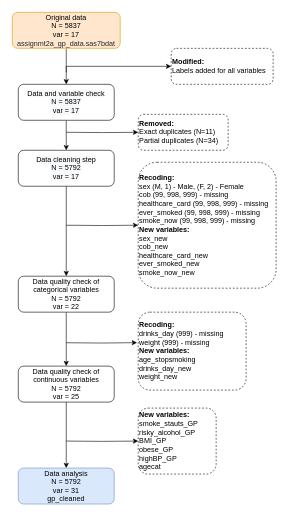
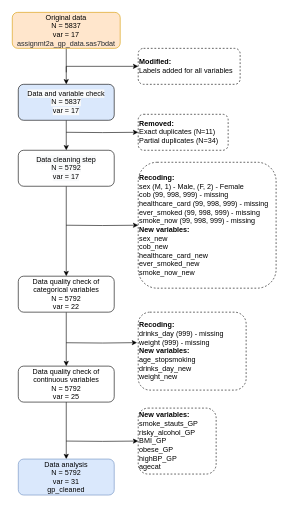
  <mxCell id="0" />
  <mxCell id="1" parent="0" />
  <mxCell id="2" value="" style="edgeStyle=orthogonalEdgeStyle;rounded=0;orthogonalLoop=1;jettySize=auto;html=1;" parent="1" edge="1"><mxGeometry relative="1" as="geometry"><mxPoint x="110" y="200" as="sourcePoint" /><mxPoint x="110" y="250" as="targetPoint" /></mxGeometry></mxCell>
  <mxCell id="3" value="" style="edgeStyle=orthogonalEdgeStyle;rounded=0;orthogonalLoop=1;jettySize=auto;html=1;entryX=0.5;entryY=0;entryDx=0;entryDy=0;" parent="1" source="4" edge="1"><mxGeometry relative="1" as="geometry"><mxPoint x="110" y="140" as="targetPoint" /><Array as="points" /></mxGeometry></mxCell>
  <mxCell id="4" value="&lt;span&gt;Original data&lt;/span&gt;&lt;br&gt;&lt;span&gt;N = 5837&lt;/span&gt;&lt;br&gt;&lt;span&gt;var = 17&lt;/span&gt;&lt;br&gt;&lt;font color=&quot;#24292f&quot;&gt;assignmt2a_gp_data.sas7bdat&lt;/font&gt;" style="rounded=1;whiteSpace=wrap;html=1;fillColor=#ffe6cc;strokeColor=#d79b00;" parent="1" vertex="1"><mxGeometry x="20" y="20" width="180" height="60" as="geometry" /></mxCell>
  <mxCell id="5" value="" style="edgeStyle=orthogonalEdgeStyle;rounded=0;orthogonalLoop=1;jettySize=auto;html=1;entryX=0;entryY=0.5;entryDx=0;entryDy=0;" parent="1" target="6" edge="1"><mxGeometry relative="1" as="geometry"><mxPoint x="110" y="120" as="sourcePoint" /><mxPoint x="10" y="120" as="targetPoint" /><Array as="points"><mxPoint x="110" y="110" /><mxPoint x="220" y="110" /></Array></mxGeometry></mxCell>
- <mxCell id="6" value="&lt;div&gt;&lt;b&gt;Modified:&lt;/b&gt;&lt;/div&gt;&lt;div&gt;&lt;span&gt;Labels added for all variables&amp;nbsp;&lt;/span&gt;&lt;/div&gt;" style="rounded=1;whiteSpace=wrap;html=1;dashed=1;align=left;" parent="1" vertex="1"><mxGeometry x="285" y="80" width="170" height="60" as="geometry" /></mxCell>
- <mxCell id="7" value="&lt;span style=&quot;color: rgb(0 , 0 , 0) ; font-family: &amp;#34;helvetica&amp;#34; ; font-size: 12px ; font-style: normal ; font-weight: 400 ; letter-spacing: normal ; text-indent: 0px ; text-transform: none ; word-spacing: 0px ; background-color: rgb(248 , 249 , 250) ; display: inline ; float: none&quot;&gt;Data and variable check&lt;/span&gt;&lt;br style=&quot;color: rgb(0 , 0 , 0) ; font-family: &amp;#34;helvetica&amp;#34; ; font-size: 12px ; font-style: normal ; font-weight: 400 ; letter-spacing: normal ; text-indent: 0px ; text-transform: none ; word-spacing: 0px ; background-color: rgb(248 , 249 , 250)&quot;&gt;&lt;span style=&quot;color: rgb(0 , 0 , 0) ; font-family: &amp;#34;helvetica&amp;#34; ; font-size: 12px ; font-style: normal ; font-weight: 400 ; letter-spacing: normal ; text-indent: 0px ; text-transform: none ; word-spacing: 0px ; background-color: rgb(248 , 249 , 250) ; display: inline ; float: none&quot;&gt;N = 5837&lt;/span&gt;&lt;br style=&quot;color: rgb(0 , 0 , 0) ; font-family: &amp;#34;helvetica&amp;#34; ; font-size: 12px ; font-style: normal ; font-weight: 400 ; letter-spacing: normal ; text-indent: 0px ; text-transform: none ; word-spacing: 0px ; background-color: rgb(248 , 249 , 250)&quot;&gt;&lt;span style=&quot;color: rgb(0 , 0 , 0) ; font-family: &amp;#34;helvetica&amp;#34; ; font-size: 12px ; font-style: normal ; font-weight: 400 ; letter-spacing: normal ; text-indent: 0px ; text-transform: none ; word-spacing: 0px ; background-color: rgb(248 , 249 , 250) ; display: inline ; float: none&quot;&gt;var = 17&lt;/span&gt;" style="rounded=1;whiteSpace=wrap;html=1;align=center;" parent="1" vertex="1"><mxGeometry x="30" y="140" width="160" height="60" as="geometry" /></mxCell>
+ <mxCell id="6" value="&lt;div&gt;&lt;b&gt;Modified:&lt;/b&gt;&lt;/div&gt;&lt;div&gt;&lt;span&gt;Labels added for all variables&amp;nbsp;&lt;/span&gt;&lt;/div&gt;" style="rounded=1;whiteSpace=wrap;html=1;dashed=1;align=left;" parent="1" vertex="1"><mxGeometry x="230" y="80" width="170" height="60" as="geometry" /></mxCell>
+ <mxCell id="7" value="&lt;span style=&quot;color: rgb(0 , 0 , 0) ; font-family: &amp;#34;helvetica&amp;#34; ; font-size: 12px ; font-style: normal ; font-weight: 400 ; letter-spacing: normal ; text-indent: 0px ; text-transform: none ; word-spacing: 0px ; background-color: rgb(248 , 249 , 250) ; display: inline ; float: none&quot;&gt;Data and variable check&lt;/span&gt;&lt;br style=&quot;color: rgb(0 , 0 , 0) ; font-family: &amp;#34;helvetica&amp;#34; ; font-size: 12px ; font-style: normal ; font-weight: 400 ; letter-spacing: normal ; text-indent: 0px ; text-transform: none ; word-spacing: 0px ; background-color: rgb(248 , 249 , 250)&quot;&gt;&lt;span style=&quot;color: rgb(0 , 0 , 0) ; font-family: &amp;#34;helvetica&amp;#34; ; font-size: 12px ; font-style: normal ; font-weight: 400 ; letter-spacing: normal ; text-indent: 0px ; text-transform: none ; word-spacing: 0px ; background-color: rgb(248 , 249 , 250) ; display: inline ; float: none&quot;&gt;N = 5837&lt;/span&gt;&lt;br style=&quot;color: rgb(0 , 0 , 0) ; font-family: &amp;#34;helvetica&amp;#34; ; font-size: 12px ; font-style: normal ; font-weight: 400 ; letter-spacing: normal ; text-indent: 0px ; text-transform: none ; word-spacing: 0px ; background-color: rgb(248 , 249 , 250)&quot;&gt;&lt;span style=&quot;color: rgb(0 , 0 , 0) ; font-family: &amp;#34;helvetica&amp;#34; ; font-size: 12px ; font-style: normal ; font-weight: 400 ; letter-spacing: normal ; text-indent: 0px ; text-transform: none ; word-spacing: 0px ; background-color: rgb(248 , 249 , 250) ; display: inline ; float: none&quot;&gt;var = 17&lt;/span&gt;" style="rounded=1;whiteSpace=wrap;html=1;align=center;fillColor=#dae8fc;" parent="1" vertex="1"><mxGeometry x="30" y="140" width="160" height="60" as="geometry" /></mxCell>
  <mxCell id="8" value="" style="edgeStyle=orthogonalEdgeStyle;rounded=0;orthogonalLoop=1;jettySize=auto;html=1;" parent="1" source="9" target="13" edge="1"><mxGeometry relative="1" as="geometry" /></mxCell>
  <mxCell id="9" value="&lt;span style=&quot;color: rgb(0 , 0 , 0) ; font-family: &amp;#34;helvetica&amp;#34; ; font-size: 12px ; font-style: normal ; font-weight: 400 ; letter-spacing: normal ; text-align: center ; text-indent: 0px ; text-transform: none ; word-spacing: 0px ; background-color: rgb(248 , 249 , 250) ; display: inline ; float: none&quot;&gt;Data cleaning step&lt;/span&gt;&lt;br style=&quot;color: rgb(0 , 0 , 0) ; font-family: &amp;#34;helvetica&amp;#34; ; font-size: 12px ; font-style: normal ; font-weight: 400 ; letter-spacing: normal ; text-align: center ; text-indent: 0px ; text-transform: none ; word-spacing: 0px ; background-color: rgb(248 , 249 , 250)&quot;&gt;&lt;span style=&quot;color: rgb(0 , 0 , 0) ; font-family: &amp;#34;helvetica&amp;#34; ; font-size: 12px ; font-style: normal ; font-weight: 400 ; letter-spacing: normal ; text-align: center ; text-indent: 0px ; text-transform: none ; word-spacing: 0px ; background-color: rgb(248 , 249 , 250) ; display: inline ; float: none&quot;&gt;N = 5792&lt;/span&gt;&lt;br style=&quot;color: rgb(0 , 0 , 0) ; font-family: &amp;#34;helvetica&amp;#34; ; font-size: 12px ; font-style: normal ; font-weight: 400 ; letter-spacing: normal ; text-align: center ; text-indent: 0px ; text-transform: none ; word-spacing: 0px ; background-color: rgb(248 , 249 , 250)&quot;&gt;&lt;span style=&quot;color: rgb(0 , 0 , 0) ; font-family: &amp;#34;helvetica&amp;#34; ; font-size: 12px ; font-style: normal ; font-weight: 400 ; letter-spacing: normal ; text-align: center ; text-indent: 0px ; text-transform: none ; word-spacing: 0px ; background-color: rgb(248 , 249 , 250) ; display: inline ; float: none&quot;&gt;var = 17&lt;/span&gt;" style="rounded=1;whiteSpace=wrap;html=1;align=center;" parent="1" vertex="1"><mxGeometry x="30" y="250" width="160" height="60" as="geometry" /></mxCell>
  <mxCell id="10" value="" style="edgeStyle=orthogonalEdgeStyle;rounded=0;orthogonalLoop=1;jettySize=auto;html=1;entryX=0;entryY=0.5;entryDx=0;entryDy=0;" parent="1" target="11" edge="1"><mxGeometry relative="1" as="geometry"><mxPoint x="110" y="220" as="sourcePoint" /><mxPoint x="110" y="220" as="targetPoint" /></mxGeometry></mxCell>
  <mxCell id="11" value="&lt;b&gt;Removed:&lt;/b&gt;&lt;br&gt;Exact duplicates (N=11)&lt;br&gt;Partial duplicates (N=34)" style="rounded=1;whiteSpace=wrap;html=1;align=left;dashed=1;" parent="1" vertex="1"><mxGeometry x="230" y="190" width="150" height="60" as="geometry" /></mxCell>
  <mxCell id="12" value="" style="edgeStyle=orthogonalEdgeStyle;rounded=0;orthogonalLoop=1;jettySize=auto;html=1;" parent="1" source="13" target="17" edge="1"><mxGeometry relative="1" as="geometry" /></mxCell>
  <mxCell id="13" value="Data quality check of categorical variables&lt;br&gt;N = 5792&lt;br&gt;var = 22" style="whiteSpace=wrap;html=1;rounded=1;" parent="1" vertex="1"><mxGeometry x="30" y="460" width="160" height="60" as="geometry" /></mxCell>
  <mxCell id="14" value="" style="edgeStyle=orthogonalEdgeStyle;rounded=0;orthogonalLoop=1;jettySize=auto;html=1;entryX=0;entryY=0.5;entryDx=0;entryDy=0;" parent="1" target="15" edge="1"><mxGeometry relative="1" as="geometry"><mxPoint x="110" y="375" as="sourcePoint" /></mxGeometry></mxCell>
  <mxCell id="15" value="&lt;b&gt;Recoding:&lt;/b&gt;&lt;br&gt;sex (M, 1) - Male, (F, 2) - Female&lt;br&gt;cob (99, 998, 999) - missing&amp;nbsp;&lt;br&gt;healthcare_card (99, 998, 999) - missing&lt;br&gt;ever_smoked (99, 998, 999) - missing&lt;br&gt;smoke_now (99, 998, 999) - missing&lt;br&gt;&lt;b&gt;New variables:&lt;/b&gt;&lt;br&gt;sex_new&lt;br&gt;cob_new&lt;br&gt;healthcare_card_new&lt;br&gt;ever_smoked_new&lt;br&gt;smoke_now_new" style="rounded=1;whiteSpace=wrap;html=1;dashed=1;align=left;" parent="1" vertex="1"><mxGeometry x="230" y="270" width="230" height="210" as="geometry" /></mxCell>
  <mxCell id="16" value="" style="edgeStyle=orthogonalEdgeStyle;rounded=0;orthogonalLoop=1;jettySize=auto;html=1;" parent="1" source="17" target="20" edge="1"><mxGeometry relative="1" as="geometry" /></mxCell>
  <mxCell id="17" value="Data quality check of continuous variables&lt;br&gt;N = 5792&lt;br&gt;var = 25" style="whiteSpace=wrap;html=1;rounded=1;" parent="1" vertex="1"><mxGeometry x="30" y="610" width="160" height="60" as="geometry" /></mxCell>
  <mxCell id="18" value="" style="edgeStyle=orthogonalEdgeStyle;rounded=0;orthogonalLoop=1;jettySize=auto;html=1;entryX=-0.011;entryY=0.391;entryDx=0;entryDy=0;entryPerimeter=0;" parent="1" target="19" edge="1"><mxGeometry relative="1" as="geometry"><mxPoint x="110" y="571" as="sourcePoint" /><mxPoint x="220" y="562" as="targetPoint" /></mxGeometry></mxCell>
  <mxCell id="19" value="&lt;b&gt;Recoding:&lt;/b&gt;&lt;br&gt;drinks_day (999) - missing&lt;br&gt;weight (999) - missing&lt;br&gt;&lt;b&gt;New variables:&lt;/b&gt;&lt;br&gt;age_stopsmoking&lt;br&gt;drinks_day_new&lt;br&gt;weight_new" style="rounded=1;whiteSpace=wrap;html=1;dashed=1;align=left;" parent="1" vertex="1"><mxGeometry x="230" y="520" width="180" height="130" as="geometry" /></mxCell>
- <mxCell id="20" value="Data analysis&lt;br&gt;N = 5792&lt;br&gt;var = 31&lt;br&gt;gp_cleaned" style="rounded=1;whiteSpace=wrap;html=1;align=center;fillColor=#dae8fc;strokeColor=#6c8ebf;" parent="1" vertex="1"><mxGeometry x="30" y="780" width="160" height="60" as="geometry" /></mxCell>
+ <mxCell id="20" value="Data analysis&lt;br&gt;N = 5792&lt;br&gt;var = 31&lt;br&gt;gp_cleaned" style="rounded=1;whiteSpace=wrap;html=1;align=center;fillColor=#dae8fc;strokeColor=#6c8ebf;" parent="1" vertex="1"><mxGeometry x="30" y="765" width="160" height="60" as="geometry" /></mxCell>
  <mxCell id="21" value="" style="edgeStyle=orthogonalEdgeStyle;rounded=0;orthogonalLoop=1;jettySize=auto;html=1;entryX=0;entryY=0.5;entryDx=0;entryDy=0;" parent="1" target="22" edge="1"><mxGeometry relative="1" as="geometry"><mxPoint x="110" y="735" as="sourcePoint" /><mxPoint x="270" y="770" as="targetPoint" /></mxGeometry></mxCell>
  <mxCell id="22" value="&lt;b&gt;New variables:&lt;/b&gt;&lt;br&gt;smoke_stauts_GP&lt;br&gt;risky_alcohol_GP&lt;br&gt;BMI_GP&lt;br&gt;obese_GP&lt;br&gt;highBP_GP&lt;br&gt;agecat" style="rounded=1;whiteSpace=wrap;html=1;align=left;dashed=1;" parent="1" vertex="1"><mxGeometry x="230" y="680" width="130" height="110" as="geometry" /></mxCell>
